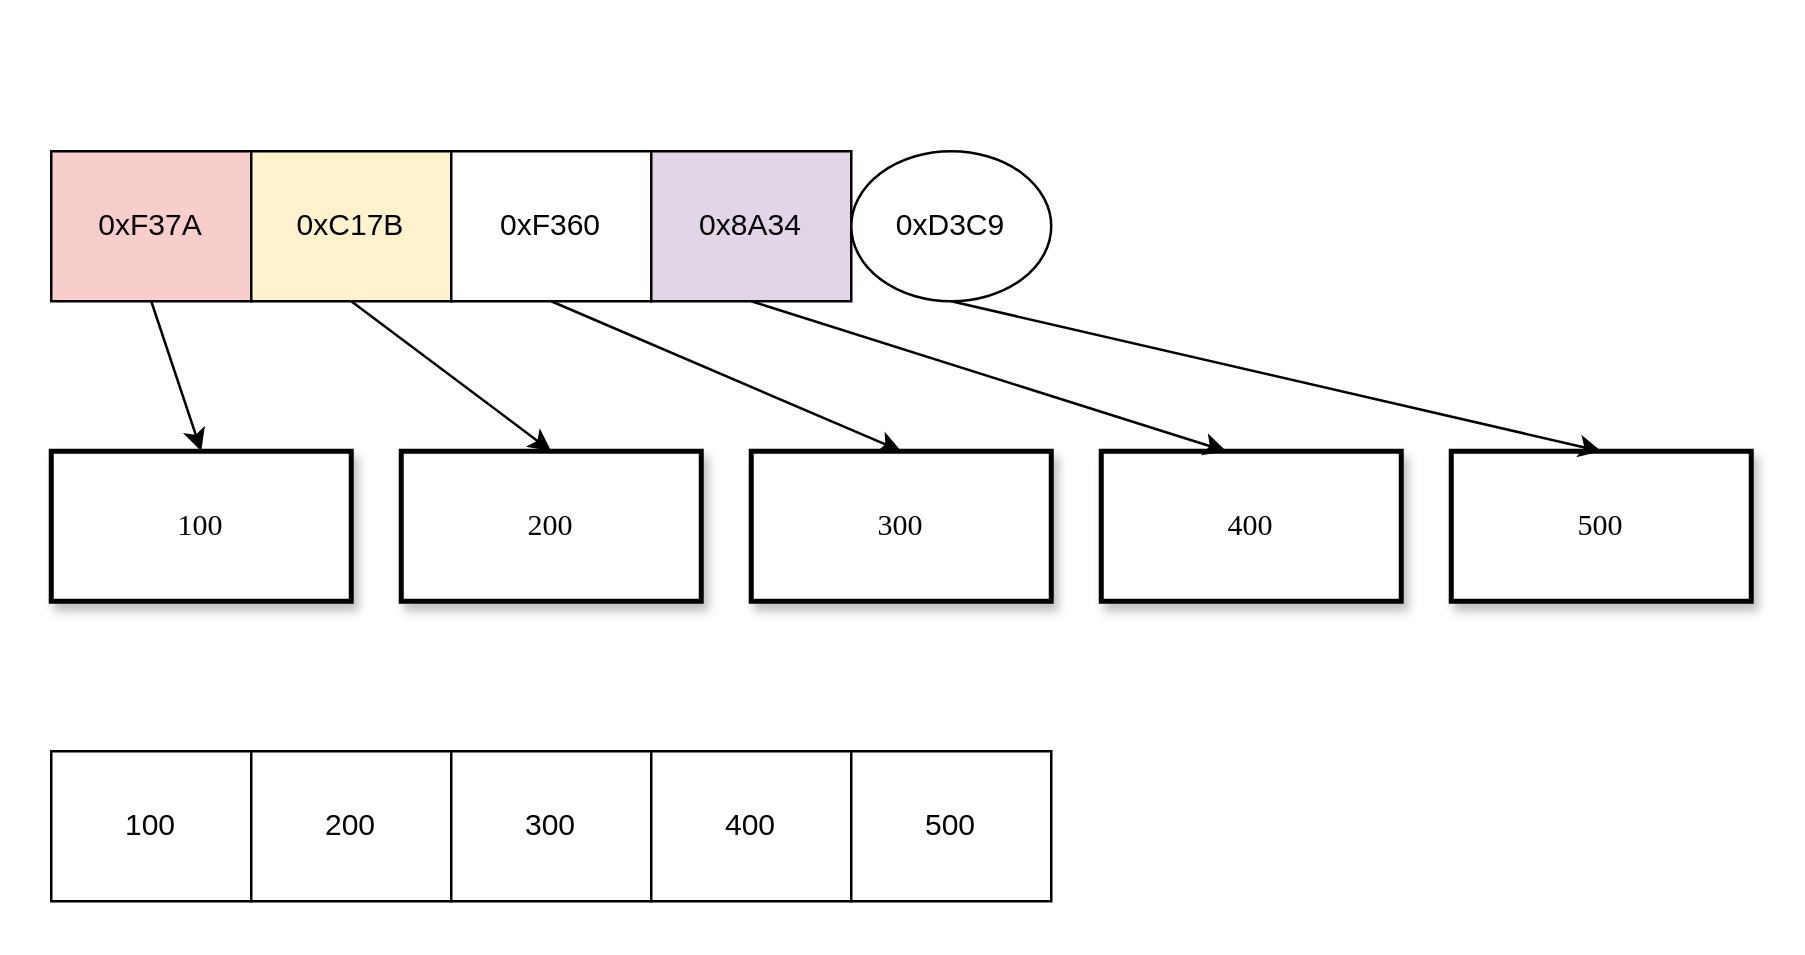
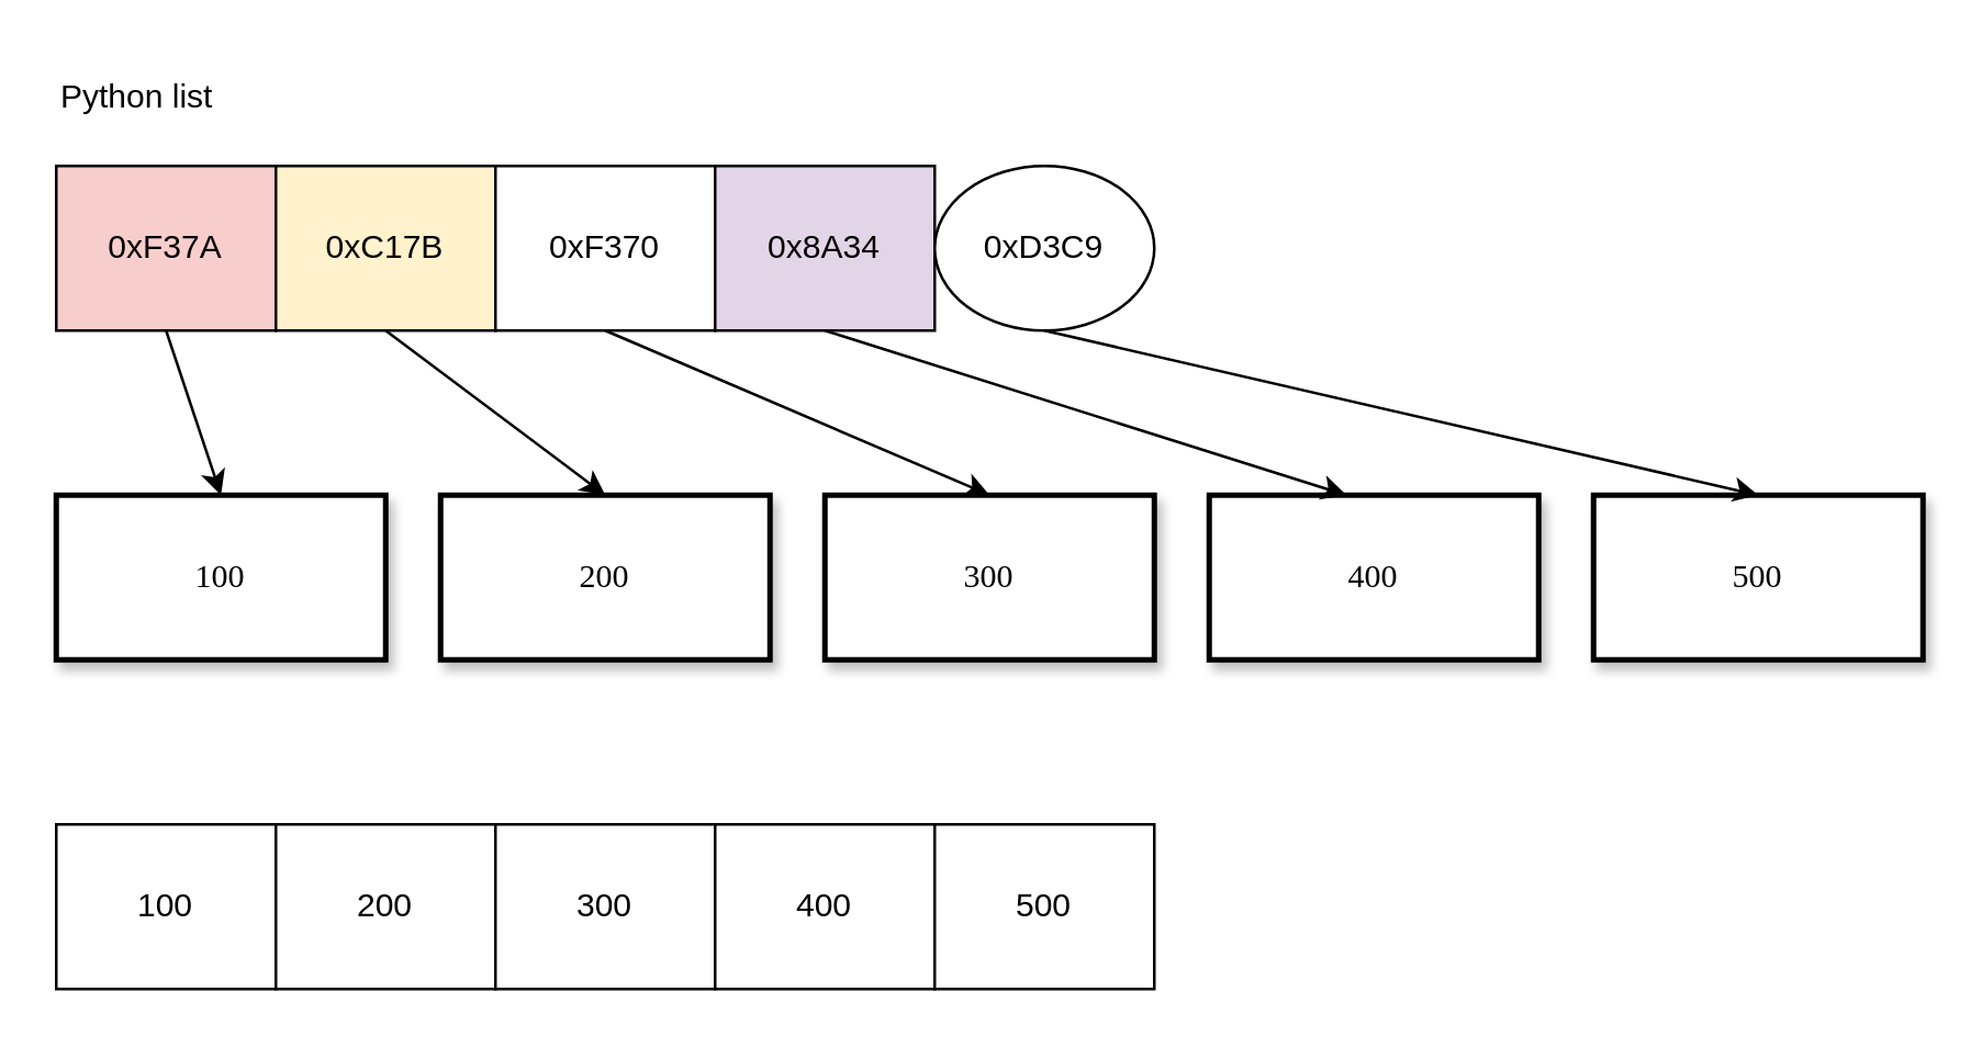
  <mxCell id="0" />
  <mxCell id="1" parent="0" />
  <mxCell id="2" value="&lt;span&gt;500&lt;/span&gt;" style="whiteSpace=wrap;html=1;rounded=0;shadow=1;labelBackgroundColor=none;strokeWidth=2;fontFamily=Verdana;fontSize=12;align=center;" parent="1" vertex="1"><mxGeometry x="580" y="180" width="120" height="60" as="geometry" /></mxCell>
  <mxCell id="3" value="100" style="whiteSpace=wrap;html=1;rounded=0;shadow=1;labelBackgroundColor=none;strokeWidth=2;fontFamily=Verdana;fontSize=12;align=center;" parent="1" vertex="1"><mxGeometry x="20" y="180" width="120" height="60" as="geometry" /></mxCell>
  <mxCell id="4" value="&lt;span&gt;200&lt;/span&gt;" style="whiteSpace=wrap;html=1;rounded=0;shadow=1;labelBackgroundColor=none;strokeWidth=2;fontFamily=Verdana;fontSize=12;align=center;" parent="1" vertex="1"><mxGeometry x="160" y="180" width="120" height="60" as="geometry" /></mxCell>
  <mxCell id="5" value="&lt;span&gt;300&lt;/span&gt;" style="whiteSpace=wrap;html=1;rounded=0;shadow=1;labelBackgroundColor=none;strokeWidth=2;fontFamily=Verdana;fontSize=12;align=center;" parent="1" vertex="1"><mxGeometry x="300" y="180" width="120" height="60" as="geometry" /></mxCell>
  <mxCell id="6" value="&lt;span&gt;400&lt;/span&gt;" style="whiteSpace=wrap;html=1;rounded=0;shadow=1;labelBackgroundColor=none;strokeWidth=2;fontFamily=Verdana;fontSize=12;align=center;" parent="1" vertex="1"><mxGeometry x="440" y="180" width="120" height="60" as="geometry" /></mxCell>
  <mxCell id="7" value="" style="endArrow=classic;html=1;rounded=0;entryX=0.5;entryY=0;entryDx=0;entryDy=0;exitX=0.5;exitY=1;exitDx=0;exitDy=0;" edge="1" parent="1" source="17" target="3"><mxGeometry width="50" height="50" relative="1" as="geometry"><mxPoint x="50" y="130" as="sourcePoint" /><mxPoint x="90" y="130" as="targetPoint" /></mxGeometry></mxCell>
  <mxCell id="8" value="" style="endArrow=classic;html=1;rounded=0;exitX=0.5;exitY=1;exitDx=0;exitDy=0;entryX=0.5;entryY=0;entryDx=0;entryDy=0;" edge="1" parent="1" source="18" target="4"><mxGeometry width="50" height="50" relative="1" as="geometry"><mxPoint x="300" y="179.5" as="sourcePoint" /><mxPoint x="240" y="150" as="targetPoint" /></mxGeometry></mxCell>
  <mxCell id="9" value="" style="endArrow=classic;html=1;rounded=0;exitX=0.5;exitY=1;exitDx=0;exitDy=0;entryX=0.5;entryY=0;entryDx=0;entryDy=0;" edge="1" parent="1" source="19" target="5"><mxGeometry width="50" height="50" relative="1" as="geometry"><mxPoint x="460" y="179.5" as="sourcePoint" /><mxPoint x="400" y="150" as="targetPoint" /></mxGeometry></mxCell>
  <mxCell id="10" value="" style="endArrow=classic;html=1;rounded=0;exitX=0.5;exitY=1;exitDx=0;exitDy=0;entryX=0.417;entryY=0;entryDx=0;entryDy=0;entryPerimeter=0;" edge="1" parent="1" source="20" target="6"><mxGeometry width="50" height="50" relative="1" as="geometry"><mxPoint x="510" y="130" as="sourcePoint" /><mxPoint x="550" y="130" as="targetPoint" /></mxGeometry></mxCell>
  <mxCell id="11" value="100" style="rounded=0;whiteSpace=wrap;html=1;" vertex="1" parent="1"><mxGeometry x="20" y="300" width="80" height="60" as="geometry" /></mxCell>
  <mxCell id="12" value="200" style="rounded=0;whiteSpace=wrap;html=1;" vertex="1" parent="1"><mxGeometry x="100" y="300" width="80" height="60" as="geometry" /></mxCell>
  <mxCell id="13" value="300" style="rounded=0;whiteSpace=wrap;html=1;" vertex="1" parent="1"><mxGeometry x="180" y="300" width="80" height="60" as="geometry" /></mxCell>
  <mxCell id="14" value="400" style="rounded=0;whiteSpace=wrap;html=1;" vertex="1" parent="1"><mxGeometry x="260" y="300" width="80" height="60" as="geometry" /></mxCell>
  <mxCell id="15" value="500" style="rounded=0;whiteSpace=wrap;html=1;" vertex="1" parent="1"><mxGeometry x="340" y="300" width="80" height="60" as="geometry" /></mxCell>
+ <mxCell id="16" value="Python list" style="text;html=1;strokeColor=none;fillColor=none;align=left;verticalAlign=middle;whiteSpace=wrap;rounded=0;" vertex="1" parent="1"><mxGeometry x="20" y="20" width="80" height="30" as="geometry" /></mxCell>
  <mxCell id="17" value="0xF37A" style="rounded=0;whiteSpace=wrap;html=1;fillColor=#f8cecc;" vertex="1" parent="1"><mxGeometry x="20" y="60" width="80" height="60" as="geometry" /></mxCell>
  <mxCell id="18" value="0xC17B" style="rounded=0;whiteSpace=wrap;html=1;fillColor=#fff2cc;" vertex="1" parent="1"><mxGeometry x="100" y="60" width="80" height="60" as="geometry" /></mxCell>
- <mxCell id="19" value="0xF360" style="rounded=0;whiteSpace=wrap;html=1;" vertex="1" parent="1"><mxGeometry x="180" y="60" width="80" height="60" as="geometry" /></mxCell>
+ <mxCell id="19" value="0xF370" style="rounded=0;whiteSpace=wrap;html=1;" vertex="1" parent="1"><mxGeometry x="180" y="60" width="80" height="60" as="geometry" /></mxCell>
  <mxCell id="20" value="0x8A34" style="rounded=0;whiteSpace=wrap;html=1;fillColor=#e1d5e7;" vertex="1" parent="1"><mxGeometry x="260" y="60" width="80" height="60" as="geometry" /></mxCell>
  <mxCell id="21" value="0xD3C9" style="ellipse;whiteSpace=wrap;html=1;" vertex="1" parent="1"><mxGeometry x="340" y="60" width="80" height="60" as="geometry" /></mxCell>
  <mxCell id="22" value="" style="endArrow=classic;html=1;rounded=0;exitX=0.5;exitY=1;exitDx=0;exitDy=0;entryX=0.5;entryY=0;entryDx=0;entryDy=0;" edge="1" parent="1" source="21" target="2"><mxGeometry width="50" height="50" relative="1" as="geometry"><mxPoint x="480" y="120" as="sourcePoint" /><mxPoint x="660" y="140" as="targetPoint" /></mxGeometry></mxCell>
